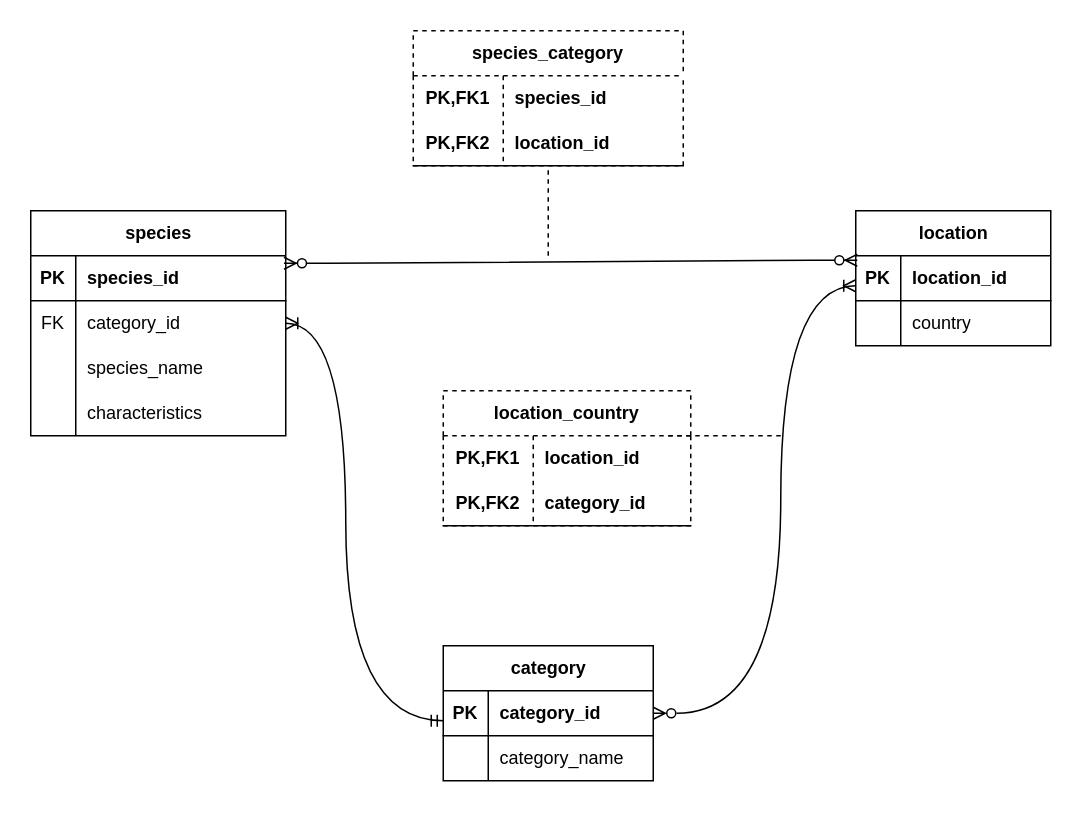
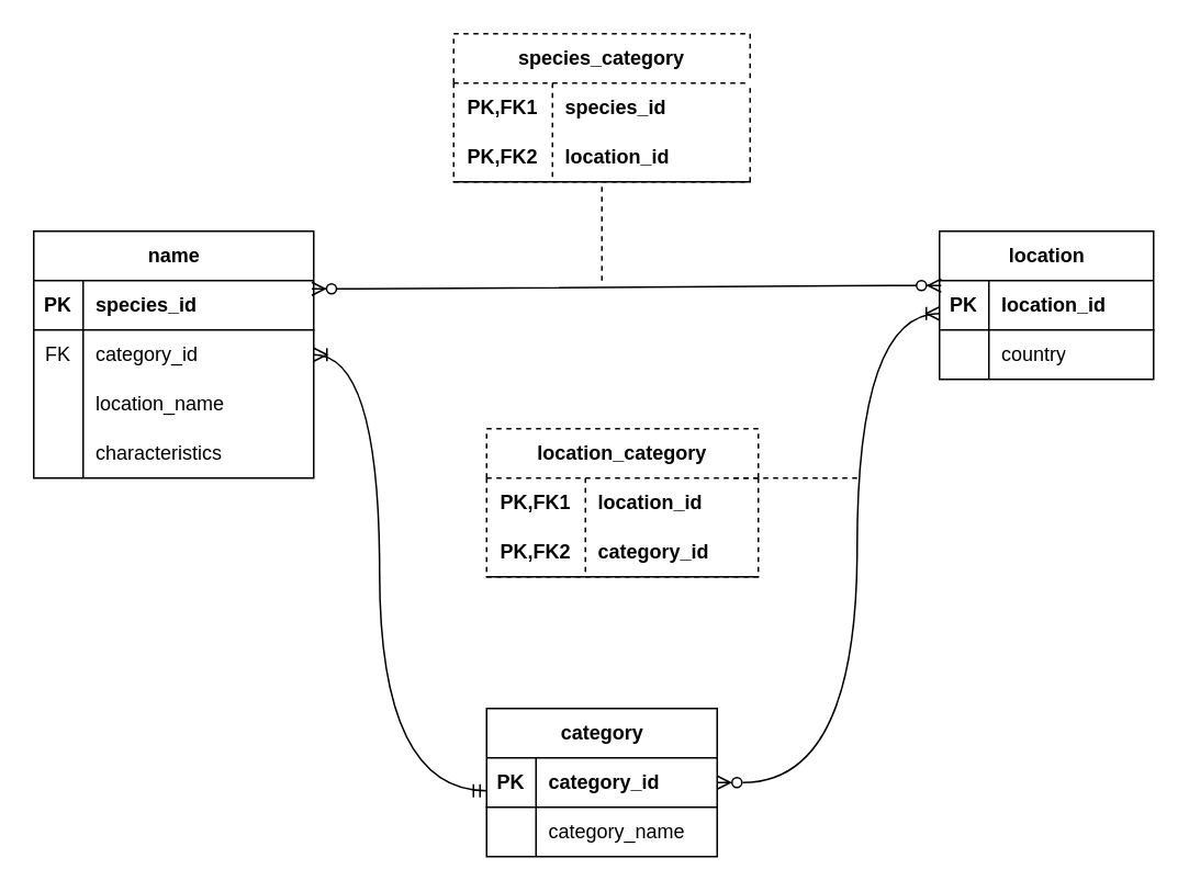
  <mxCell id="0" />
  <mxCell id="1" parent="0" />
- <mxCell id="2" value="species" style="shape=table;startSize=30;container=1;collapsible=1;childLayout=tableLayout;fixedRows=1;rowLines=0;fontStyle=1;align=center;resizeLast=1;html=1;" parent="1" vertex="1"><mxGeometry x="20" y="140" width="170" height="150" as="geometry" /></mxCell>
+ <mxCell id="2" value="name" style="shape=table;startSize=30;container=1;collapsible=1;childLayout=tableLayout;fixedRows=1;rowLines=0;fontStyle=1;align=center;resizeLast=1;html=1;" parent="1" vertex="1"><mxGeometry x="20" y="140" width="170" height="150" as="geometry" /></mxCell>
  <mxCell id="3" value="" style="shape=tableRow;horizontal=0;startSize=0;swimlaneHead=0;swimlaneBody=0;fillColor=none;collapsible=0;dropTarget=0;points=[[0,0.5],[1,0.5]];portConstraint=eastwest;top=0;left=0;right=0;bottom=1;" parent="2" vertex="1"><mxGeometry y="30" width="170" height="30" as="geometry" /></mxCell>
  <mxCell id="4" value="PK" style="shape=partialRectangle;connectable=0;fillColor=none;top=0;left=0;bottom=0;right=0;fontStyle=1;overflow=hidden;whiteSpace=wrap;html=1;" parent="3" vertex="1"><mxGeometry width="30" height="30" as="geometry"><mxRectangle width="30" height="30" as="alternateBounds" /></mxGeometry></mxCell>
  <mxCell id="5" value="species_id" style="shape=partialRectangle;connectable=0;fillColor=none;top=0;left=0;bottom=0;right=0;align=left;spacingLeft=6;fontStyle=1;overflow=hidden;whiteSpace=wrap;html=1;" parent="3" vertex="1"><mxGeometry x="30" width="140" height="30" as="geometry"><mxRectangle width="140" height="30" as="alternateBounds" /></mxGeometry></mxCell>
  <mxCell id="6" value="" style="shape=tableRow;horizontal=0;startSize=0;swimlaneHead=0;swimlaneBody=0;fillColor=none;collapsible=0;dropTarget=0;points=[[0,0.5],[1,0.5]];portConstraint=eastwest;top=0;left=0;right=0;bottom=0;" parent="2" vertex="1"><mxGeometry y="60" width="170" height="30" as="geometry" /></mxCell>
  <mxCell id="7" value="FK" style="shape=partialRectangle;connectable=0;fillColor=none;top=0;left=0;bottom=0;right=0;editable=1;overflow=hidden;whiteSpace=wrap;html=1;" parent="6" vertex="1"><mxGeometry width="30" height="30" as="geometry"><mxRectangle width="30" height="30" as="alternateBounds" /></mxGeometry></mxCell>
  <mxCell id="8" value="category_id" style="shape=partialRectangle;connectable=0;fillColor=none;top=0;left=0;bottom=0;right=0;align=left;spacingLeft=6;overflow=hidden;whiteSpace=wrap;html=1;" parent="6" vertex="1"><mxGeometry x="30" width="140" height="30" as="geometry"><mxRectangle width="140" height="30" as="alternateBounds" /></mxGeometry></mxCell>
  <mxCell id="9" style="shape=tableRow;horizontal=0;startSize=0;swimlaneHead=0;swimlaneBody=0;fillColor=none;collapsible=0;dropTarget=0;points=[[0,0.5],[1,0.5]];portConstraint=eastwest;top=0;left=0;right=0;bottom=0;" parent="2" vertex="1"><mxGeometry y="90" width="170" height="30" as="geometry" /></mxCell>
  <mxCell id="10" style="shape=partialRectangle;connectable=0;fillColor=none;top=0;left=0;bottom=0;right=0;editable=1;overflow=hidden;whiteSpace=wrap;html=1;" parent="9" vertex="1"><mxGeometry width="30" height="30" as="geometry"><mxRectangle width="30" height="30" as="alternateBounds" /></mxGeometry></mxCell>
- <mxCell id="11" value="species_name" style="shape=partialRectangle;connectable=0;fillColor=none;top=0;left=0;bottom=0;right=0;align=left;spacingLeft=6;overflow=hidden;whiteSpace=wrap;html=1;" parent="9" vertex="1"><mxGeometry x="30" width="140" height="30" as="geometry"><mxRectangle width="140" height="30" as="alternateBounds" /></mxGeometry></mxCell>
+ <mxCell id="11" value="location_name" style="shape=partialRectangle;connectable=0;fillColor=none;top=0;left=0;bottom=0;right=0;align=left;spacingLeft=6;overflow=hidden;whiteSpace=wrap;html=1;" parent="9" vertex="1"><mxGeometry x="30" width="140" height="30" as="geometry"><mxRectangle width="140" height="30" as="alternateBounds" /></mxGeometry></mxCell>
  <mxCell id="12" value="" style="shape=tableRow;horizontal=0;startSize=0;swimlaneHead=0;swimlaneBody=0;fillColor=none;collapsible=0;dropTarget=0;points=[[0,0.5],[1,0.5]];portConstraint=eastwest;top=0;left=0;right=0;bottom=0;" parent="2" vertex="1"><mxGeometry y="120" width="170" height="30" as="geometry" /></mxCell>
  <mxCell id="13" value="" style="shape=partialRectangle;connectable=0;fillColor=none;top=0;left=0;bottom=0;right=0;editable=1;overflow=hidden;whiteSpace=wrap;html=1;" parent="12" vertex="1"><mxGeometry width="30" height="30" as="geometry"><mxRectangle width="30" height="30" as="alternateBounds" /></mxGeometry></mxCell>
  <mxCell id="14" value="characteristics" style="shape=partialRectangle;connectable=0;fillColor=none;top=0;left=0;bottom=0;right=0;align=left;spacingLeft=6;overflow=hidden;whiteSpace=wrap;html=1;" parent="12" vertex="1"><mxGeometry x="30" width="140" height="30" as="geometry"><mxRectangle width="140" height="30" as="alternateBounds" /></mxGeometry></mxCell>
  <mxCell id="15" value="location" style="shape=table;startSize=30;container=1;collapsible=1;childLayout=tableLayout;fixedRows=1;rowLines=0;fontStyle=1;align=center;resizeLast=1;html=1;" parent="1" vertex="1"><mxGeometry x="570" y="140" width="130" height="90" as="geometry" /></mxCell>
  <mxCell id="16" value="" style="shape=tableRow;horizontal=0;startSize=0;swimlaneHead=0;swimlaneBody=0;fillColor=none;collapsible=0;dropTarget=0;points=[[0,0.5],[1,0.5]];portConstraint=eastwest;top=0;left=0;right=0;bottom=1;" parent="15" vertex="1"><mxGeometry y="30" width="130" height="30" as="geometry" /></mxCell>
  <mxCell id="17" value="PK" style="shape=partialRectangle;connectable=0;fillColor=none;top=0;left=0;bottom=0;right=0;fontStyle=1;overflow=hidden;whiteSpace=wrap;html=1;" parent="16" vertex="1"><mxGeometry width="30" height="30" as="geometry"><mxRectangle width="30" height="30" as="alternateBounds" /></mxGeometry></mxCell>
  <mxCell id="18" value="location_id" style="shape=partialRectangle;connectable=0;fillColor=none;top=0;left=0;bottom=0;right=0;align=left;spacingLeft=6;fontStyle=1;overflow=hidden;whiteSpace=wrap;html=1;" parent="16" vertex="1"><mxGeometry x="30" width="100" height="30" as="geometry"><mxRectangle width="100" height="30" as="alternateBounds" /></mxGeometry></mxCell>
  <mxCell id="19" value="" style="shape=tableRow;horizontal=0;startSize=0;swimlaneHead=0;swimlaneBody=0;fillColor=none;collapsible=0;dropTarget=0;points=[[0,0.5],[1,0.5]];portConstraint=eastwest;top=0;left=0;right=0;bottom=0;" parent="15" vertex="1"><mxGeometry y="60" width="130" height="30" as="geometry" /></mxCell>
  <mxCell id="20" value="" style="shape=partialRectangle;connectable=0;fillColor=none;top=0;left=0;bottom=0;right=0;editable=1;overflow=hidden;whiteSpace=wrap;html=1;" parent="19" vertex="1"><mxGeometry width="30" height="30" as="geometry"><mxRectangle width="30" height="30" as="alternateBounds" /></mxGeometry></mxCell>
  <mxCell id="21" value="country" style="shape=partialRectangle;connectable=0;fillColor=none;top=0;left=0;bottom=0;right=0;align=left;spacingLeft=6;overflow=hidden;whiteSpace=wrap;html=1;" parent="19" vertex="1"><mxGeometry x="30" width="100" height="30" as="geometry"><mxRectangle width="100" height="30" as="alternateBounds" /></mxGeometry></mxCell>
  <mxCell id="22" value="category" style="shape=table;startSize=30;container=1;collapsible=1;childLayout=tableLayout;fixedRows=1;rowLines=0;fontStyle=1;align=center;resizeLast=1;html=1;" parent="1" vertex="1"><mxGeometry x="295" y="430" width="140" height="90" as="geometry" /></mxCell>
  <mxCell id="23" value="" style="shape=tableRow;horizontal=0;startSize=0;swimlaneHead=0;swimlaneBody=0;fillColor=none;collapsible=0;dropTarget=0;points=[[0,0.5],[1,0.5]];portConstraint=eastwest;top=0;left=0;right=0;bottom=1;" parent="22" vertex="1"><mxGeometry y="30" width="140" height="30" as="geometry" /></mxCell>
  <mxCell id="24" value="PK" style="shape=partialRectangle;connectable=0;fillColor=none;top=0;left=0;bottom=0;right=0;fontStyle=1;overflow=hidden;whiteSpace=wrap;html=1;" parent="23" vertex="1"><mxGeometry width="30" height="30" as="geometry"><mxRectangle width="30" height="30" as="alternateBounds" /></mxGeometry></mxCell>
  <mxCell id="25" value="category_id" style="shape=partialRectangle;connectable=0;fillColor=none;top=0;left=0;bottom=0;right=0;align=left;spacingLeft=6;fontStyle=1;overflow=hidden;whiteSpace=wrap;html=1;" parent="23" vertex="1"><mxGeometry x="30" width="110" height="30" as="geometry"><mxRectangle width="110" height="30" as="alternateBounds" /></mxGeometry></mxCell>
  <mxCell id="26" value="" style="shape=tableRow;horizontal=0;startSize=0;swimlaneHead=0;swimlaneBody=0;fillColor=none;collapsible=0;dropTarget=0;points=[[0,0.5],[1,0.5]];portConstraint=eastwest;top=0;left=0;right=0;bottom=0;" parent="22" vertex="1"><mxGeometry y="60" width="140" height="30" as="geometry" /></mxCell>
  <mxCell id="27" value="" style="shape=partialRectangle;connectable=0;fillColor=none;top=0;left=0;bottom=0;right=0;editable=1;overflow=hidden;whiteSpace=wrap;html=1;" parent="26" vertex="1"><mxGeometry width="30" height="30" as="geometry"><mxRectangle width="30" height="30" as="alternateBounds" /></mxGeometry></mxCell>
  <mxCell id="28" value="category_name" style="shape=partialRectangle;connectable=0;fillColor=none;top=0;left=0;bottom=0;right=0;align=left;spacingLeft=6;overflow=hidden;whiteSpace=wrap;html=1;" parent="26" vertex="1"><mxGeometry x="30" width="110" height="30" as="geometry"><mxRectangle width="110" height="30" as="alternateBounds" /></mxGeometry></mxCell>
- <mxCell id="29" value="location_country" style="shape=table;startSize=30;container=1;collapsible=1;childLayout=tableLayout;fixedRows=1;rowLines=0;fontStyle=1;align=center;resizeLast=1;html=1;whiteSpace=wrap;dashed=1;" parent="1" vertex="1"><mxGeometry x="295" y="260" width="165" height="90" as="geometry" /></mxCell>
+ <mxCell id="29" value="location_category" style="shape=table;startSize=30;container=1;collapsible=1;childLayout=tableLayout;fixedRows=1;rowLines=0;fontStyle=1;align=center;resizeLast=1;html=1;whiteSpace=wrap;dashed=1;" parent="1" vertex="1"><mxGeometry x="295" y="260" width="165" height="90" as="geometry" /></mxCell>
  <mxCell id="30" value="" style="shape=tableRow;horizontal=0;startSize=0;swimlaneHead=0;swimlaneBody=0;fillColor=none;collapsible=0;dropTarget=0;points=[[0,0.5],[1,0.5]];portConstraint=eastwest;top=0;left=0;right=0;bottom=0;html=1;" parent="29" vertex="1"><mxGeometry y="30" width="165" height="30" as="geometry" /></mxCell>
  <mxCell id="31" value="PK,FK1" style="shape=partialRectangle;connectable=0;fillColor=none;top=0;left=0;bottom=0;right=0;fontStyle=1;overflow=hidden;html=1;whiteSpace=wrap;" parent="30" vertex="1"><mxGeometry width="60" height="30" as="geometry"><mxRectangle width="60" height="30" as="alternateBounds" /></mxGeometry></mxCell>
  <mxCell id="32" value="location_id" style="shape=partialRectangle;connectable=0;fillColor=none;top=0;left=0;bottom=0;right=0;align=left;spacingLeft=6;fontStyle=1;overflow=hidden;html=1;whiteSpace=wrap;" parent="30" vertex="1"><mxGeometry x="60" width="105" height="30" as="geometry"><mxRectangle width="105" height="30" as="alternateBounds" /></mxGeometry></mxCell>
  <mxCell id="33" value="" style="shape=tableRow;horizontal=0;startSize=0;swimlaneHead=0;swimlaneBody=0;fillColor=none;collapsible=0;dropTarget=0;points=[[0,0.5],[1,0.5]];portConstraint=eastwest;top=0;left=0;right=0;bottom=1;html=1;" parent="29" vertex="1"><mxGeometry y="60" width="165" height="30" as="geometry" /></mxCell>
  <mxCell id="34" value="PK,FK2" style="shape=partialRectangle;connectable=0;fillColor=none;top=0;left=0;bottom=0;right=0;fontStyle=1;overflow=hidden;html=1;whiteSpace=wrap;" parent="33" vertex="1"><mxGeometry width="60" height="30" as="geometry"><mxRectangle width="60" height="30" as="alternateBounds" /></mxGeometry></mxCell>
  <mxCell id="35" value="category_id" style="shape=partialRectangle;connectable=0;fillColor=none;top=0;left=0;bottom=0;right=0;align=left;spacingLeft=6;fontStyle=1;overflow=hidden;html=1;whiteSpace=wrap;" parent="33" vertex="1"><mxGeometry x="60" width="105" height="30" as="geometry"><mxRectangle width="105" height="30" as="alternateBounds" /></mxGeometry></mxCell>
  <mxCell id="36" value="" style="edgeStyle=orthogonalEdgeStyle;fontSize=12;html=1;endArrow=ERoneToMany;startArrow=ERmandOne;rounded=0;entryX=1;entryY=0.5;entryDx=0;entryDy=0;curved=1;exitX=0;exitY=0.5;exitDx=0;exitDy=0;" parent="1" target="6" edge="1"><mxGeometry width="100" height="100" relative="1" as="geometry"><mxPoint x="295" y="480" as="sourcePoint" /><mxPoint x="80" y="190" as="targetPoint" /><Array as="points"><mxPoint x="230" y="480" /><mxPoint x="230" y="215" /></Array></mxGeometry></mxCell>
  <mxCell id="37" value="" style="edgeStyle=orthogonalEdgeStyle;fontSize=12;html=1;endArrow=ERoneToMany;startArrow=ERzeroToMany;rounded=0;curved=1;startFill=0;endFill=0;" parent="1" edge="1"><mxGeometry width="100" height="100" relative="1" as="geometry"><mxPoint x="435" y="475" as="sourcePoint" /><mxPoint x="570" y="190" as="targetPoint" /><Array as="points"><mxPoint x="520" y="475" /><mxPoint x="520" y="190" /><mxPoint x="570" y="190" /></Array></mxGeometry></mxCell>
  <mxCell id="38" value="" style="endArrow=none;dashed=1;html=1;rounded=0;" parent="1" edge="1"><mxGeometry width="50" height="50" relative="1" as="geometry"><mxPoint x="445" y="290" as="sourcePoint" /><mxPoint x="520" y="290" as="targetPoint" /></mxGeometry></mxCell>
  <mxCell id="39" value="" style="edgeStyle=entityRelationEdgeStyle;fontSize=12;html=1;endArrow=ERzeroToMany;endFill=1;startArrow=ERzeroToMany;rounded=0;entryX=0.008;entryY=0.1;entryDx=0;entryDy=0;entryPerimeter=0;exitX=0.993;exitY=0.167;exitDx=0;exitDy=0;exitPerimeter=0;" parent="1" source="3" target="16" edge="1"><mxGeometry width="100" height="100" relative="1" as="geometry"><mxPoint x="315" y="210" as="sourcePoint" /><mxPoint x="415" y="110" as="targetPoint" /></mxGeometry></mxCell>
  <mxCell id="40" value="species_category" style="shape=table;startSize=30;container=1;collapsible=1;childLayout=tableLayout;fixedRows=1;rowLines=0;fontStyle=1;align=center;resizeLast=1;html=1;whiteSpace=wrap;dashed=1;" parent="1" vertex="1"><mxGeometry x="275" y="20" width="180" height="90" as="geometry" /></mxCell>
  <mxCell id="41" value="" style="shape=tableRow;horizontal=0;startSize=0;swimlaneHead=0;swimlaneBody=0;fillColor=none;collapsible=0;dropTarget=0;points=[[0,0.5],[1,0.5]];portConstraint=eastwest;top=0;left=0;right=0;bottom=0;html=1;" parent="40" vertex="1"><mxGeometry y="30" width="180" height="30" as="geometry" /></mxCell>
  <mxCell id="42" value="PK,FK1" style="shape=partialRectangle;connectable=0;fillColor=none;top=0;left=0;bottom=0;right=0;fontStyle=1;overflow=hidden;html=1;whiteSpace=wrap;" parent="41" vertex="1"><mxGeometry width="60" height="30" as="geometry"><mxRectangle width="60" height="30" as="alternateBounds" /></mxGeometry></mxCell>
  <mxCell id="43" value="species_id" style="shape=partialRectangle;connectable=0;fillColor=none;top=0;left=0;bottom=0;right=0;align=left;spacingLeft=6;fontStyle=1;overflow=hidden;html=1;whiteSpace=wrap;" parent="41" vertex="1"><mxGeometry x="60" width="120" height="30" as="geometry"><mxRectangle width="120" height="30" as="alternateBounds" /></mxGeometry></mxCell>
  <mxCell id="44" value="" style="shape=tableRow;horizontal=0;startSize=0;swimlaneHead=0;swimlaneBody=0;fillColor=none;collapsible=0;dropTarget=0;points=[[0,0.5],[1,0.5]];portConstraint=eastwest;top=0;left=0;right=0;bottom=1;html=1;" parent="40" vertex="1"><mxGeometry y="60" width="180" height="30" as="geometry" /></mxCell>
  <mxCell id="45" value="PK,FK2" style="shape=partialRectangle;connectable=0;fillColor=none;top=0;left=0;bottom=0;right=0;fontStyle=1;overflow=hidden;html=1;whiteSpace=wrap;" parent="44" vertex="1"><mxGeometry width="60" height="30" as="geometry"><mxRectangle width="60" height="30" as="alternateBounds" /></mxGeometry></mxCell>
  <mxCell id="46" value="location_id" style="shape=partialRectangle;connectable=0;fillColor=none;top=0;left=0;bottom=0;right=0;align=left;spacingLeft=6;fontStyle=1;overflow=hidden;html=1;whiteSpace=wrap;" parent="44" vertex="1"><mxGeometry x="60" width="120" height="30" as="geometry"><mxRectangle width="120" height="30" as="alternateBounds" /></mxGeometry></mxCell>
  <mxCell id="47" value="" style="endArrow=none;dashed=1;html=1;rounded=0;" parent="1" edge="1"><mxGeometry width="50" height="50" relative="1" as="geometry"><mxPoint x="365" y="170" as="sourcePoint" /><mxPoint x="365" y="110" as="targetPoint" /></mxGeometry></mxCell>
